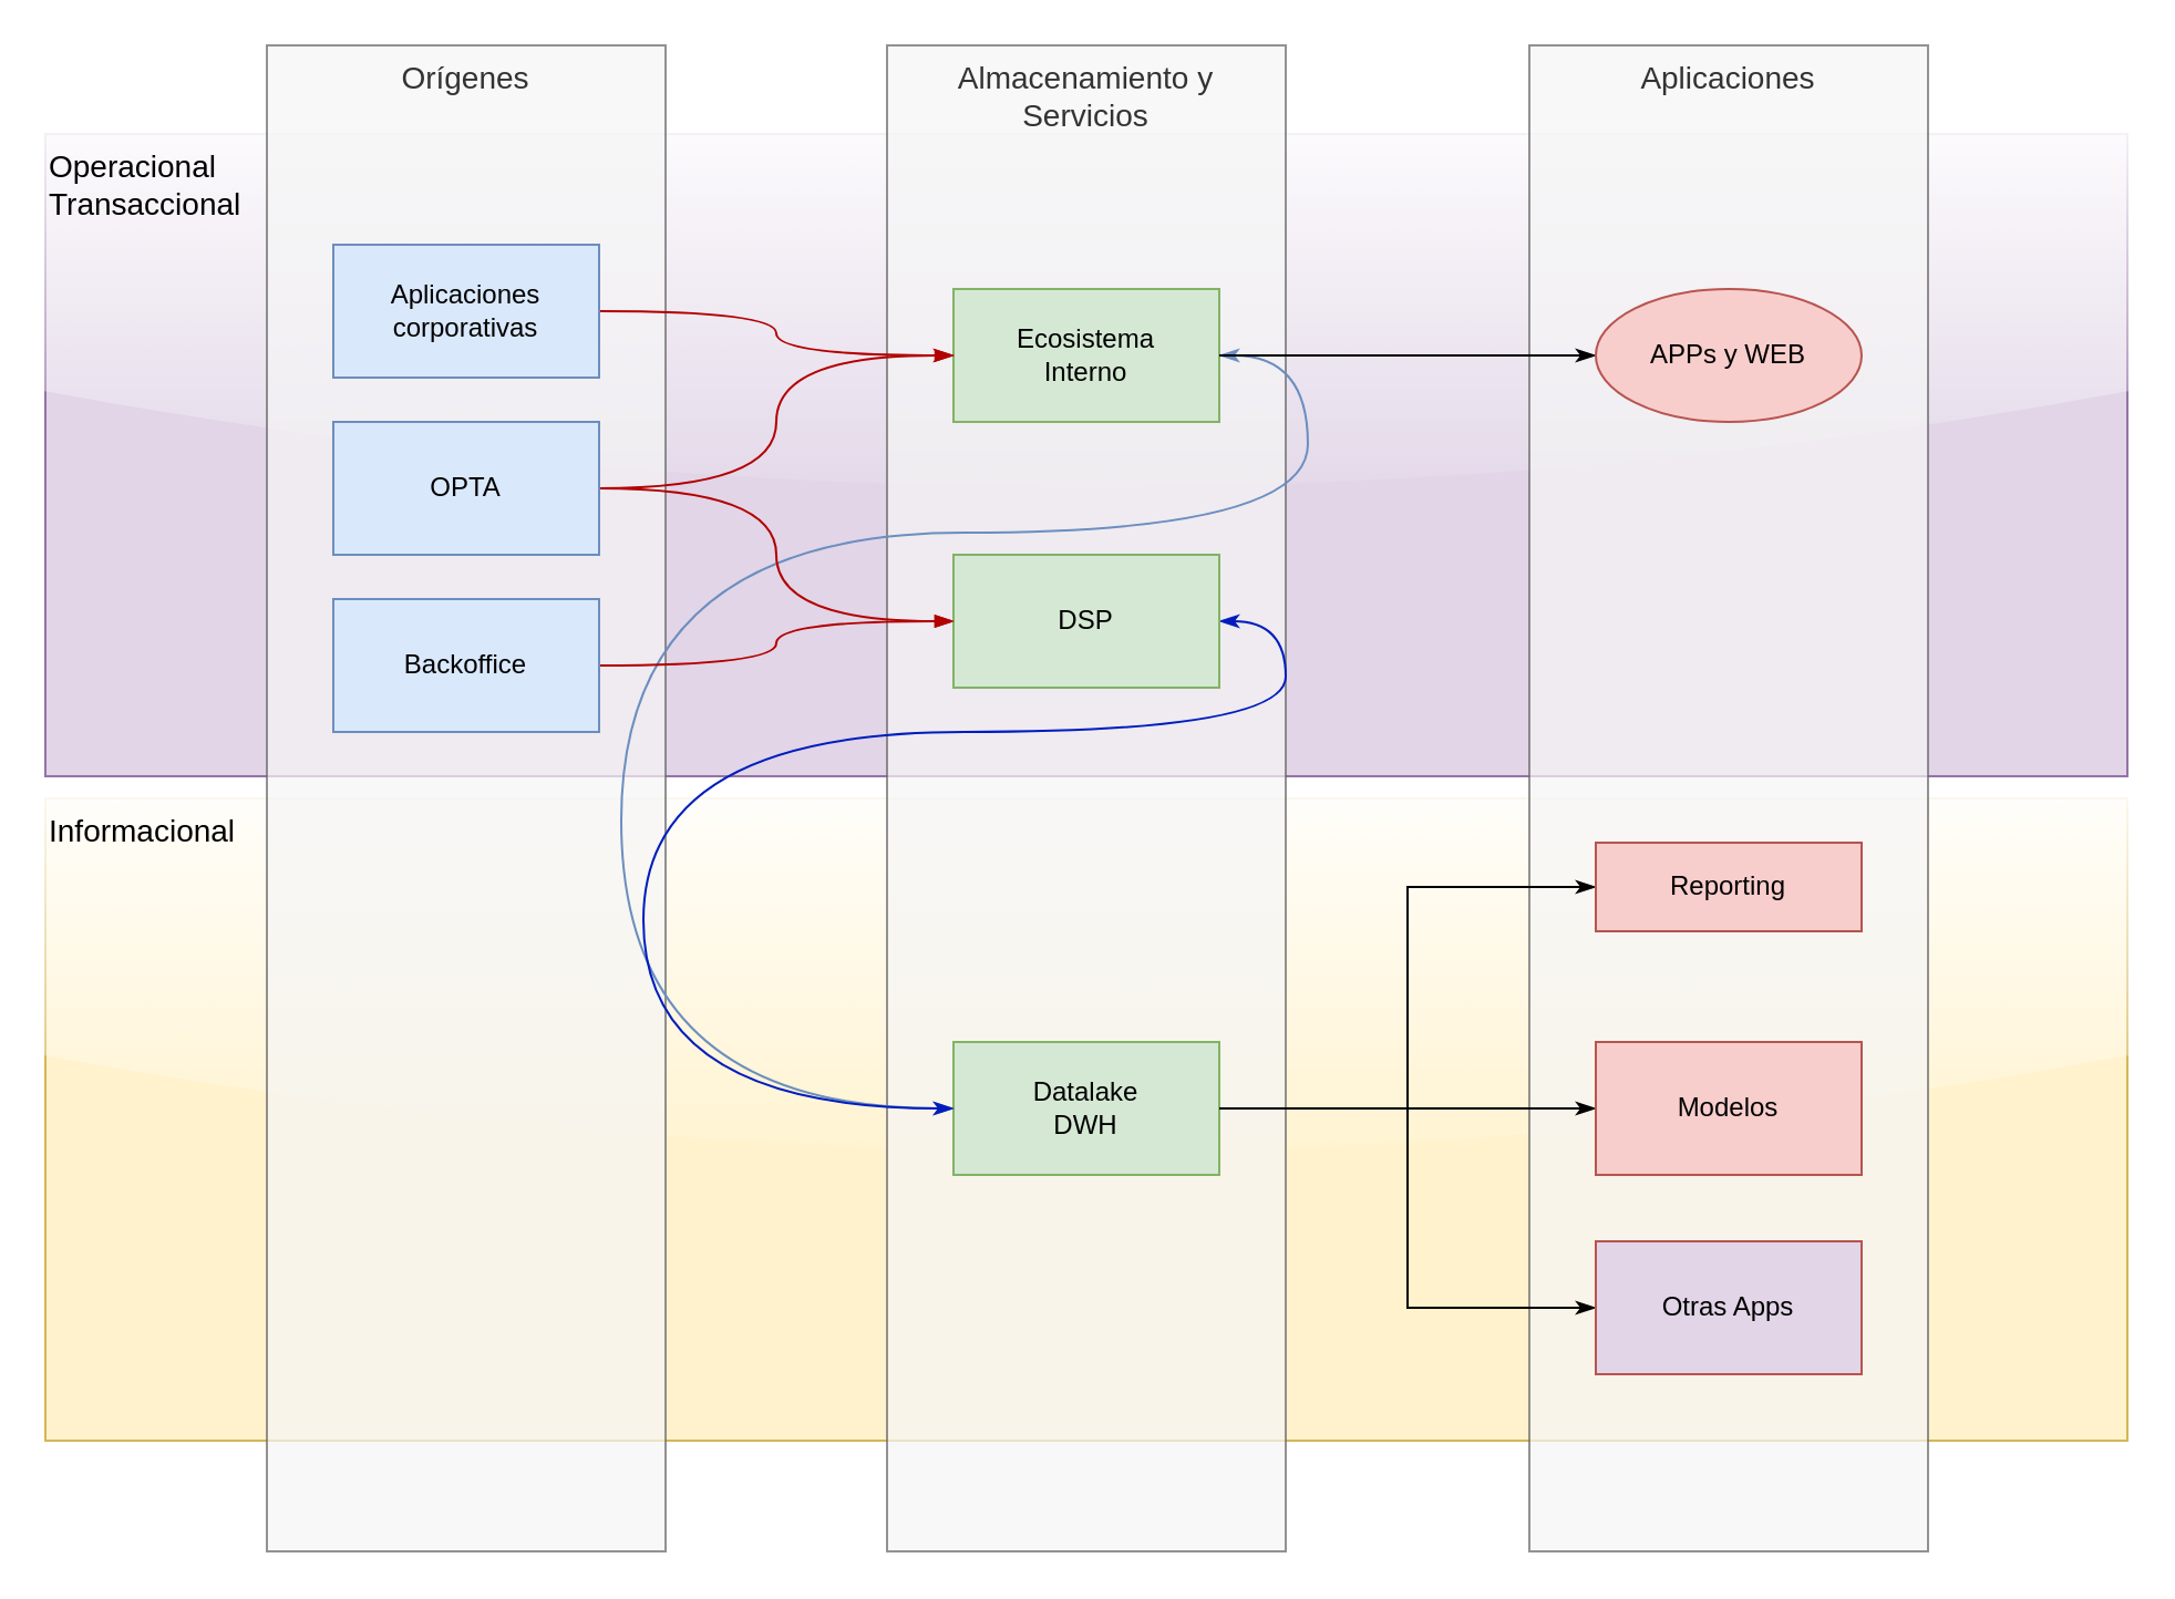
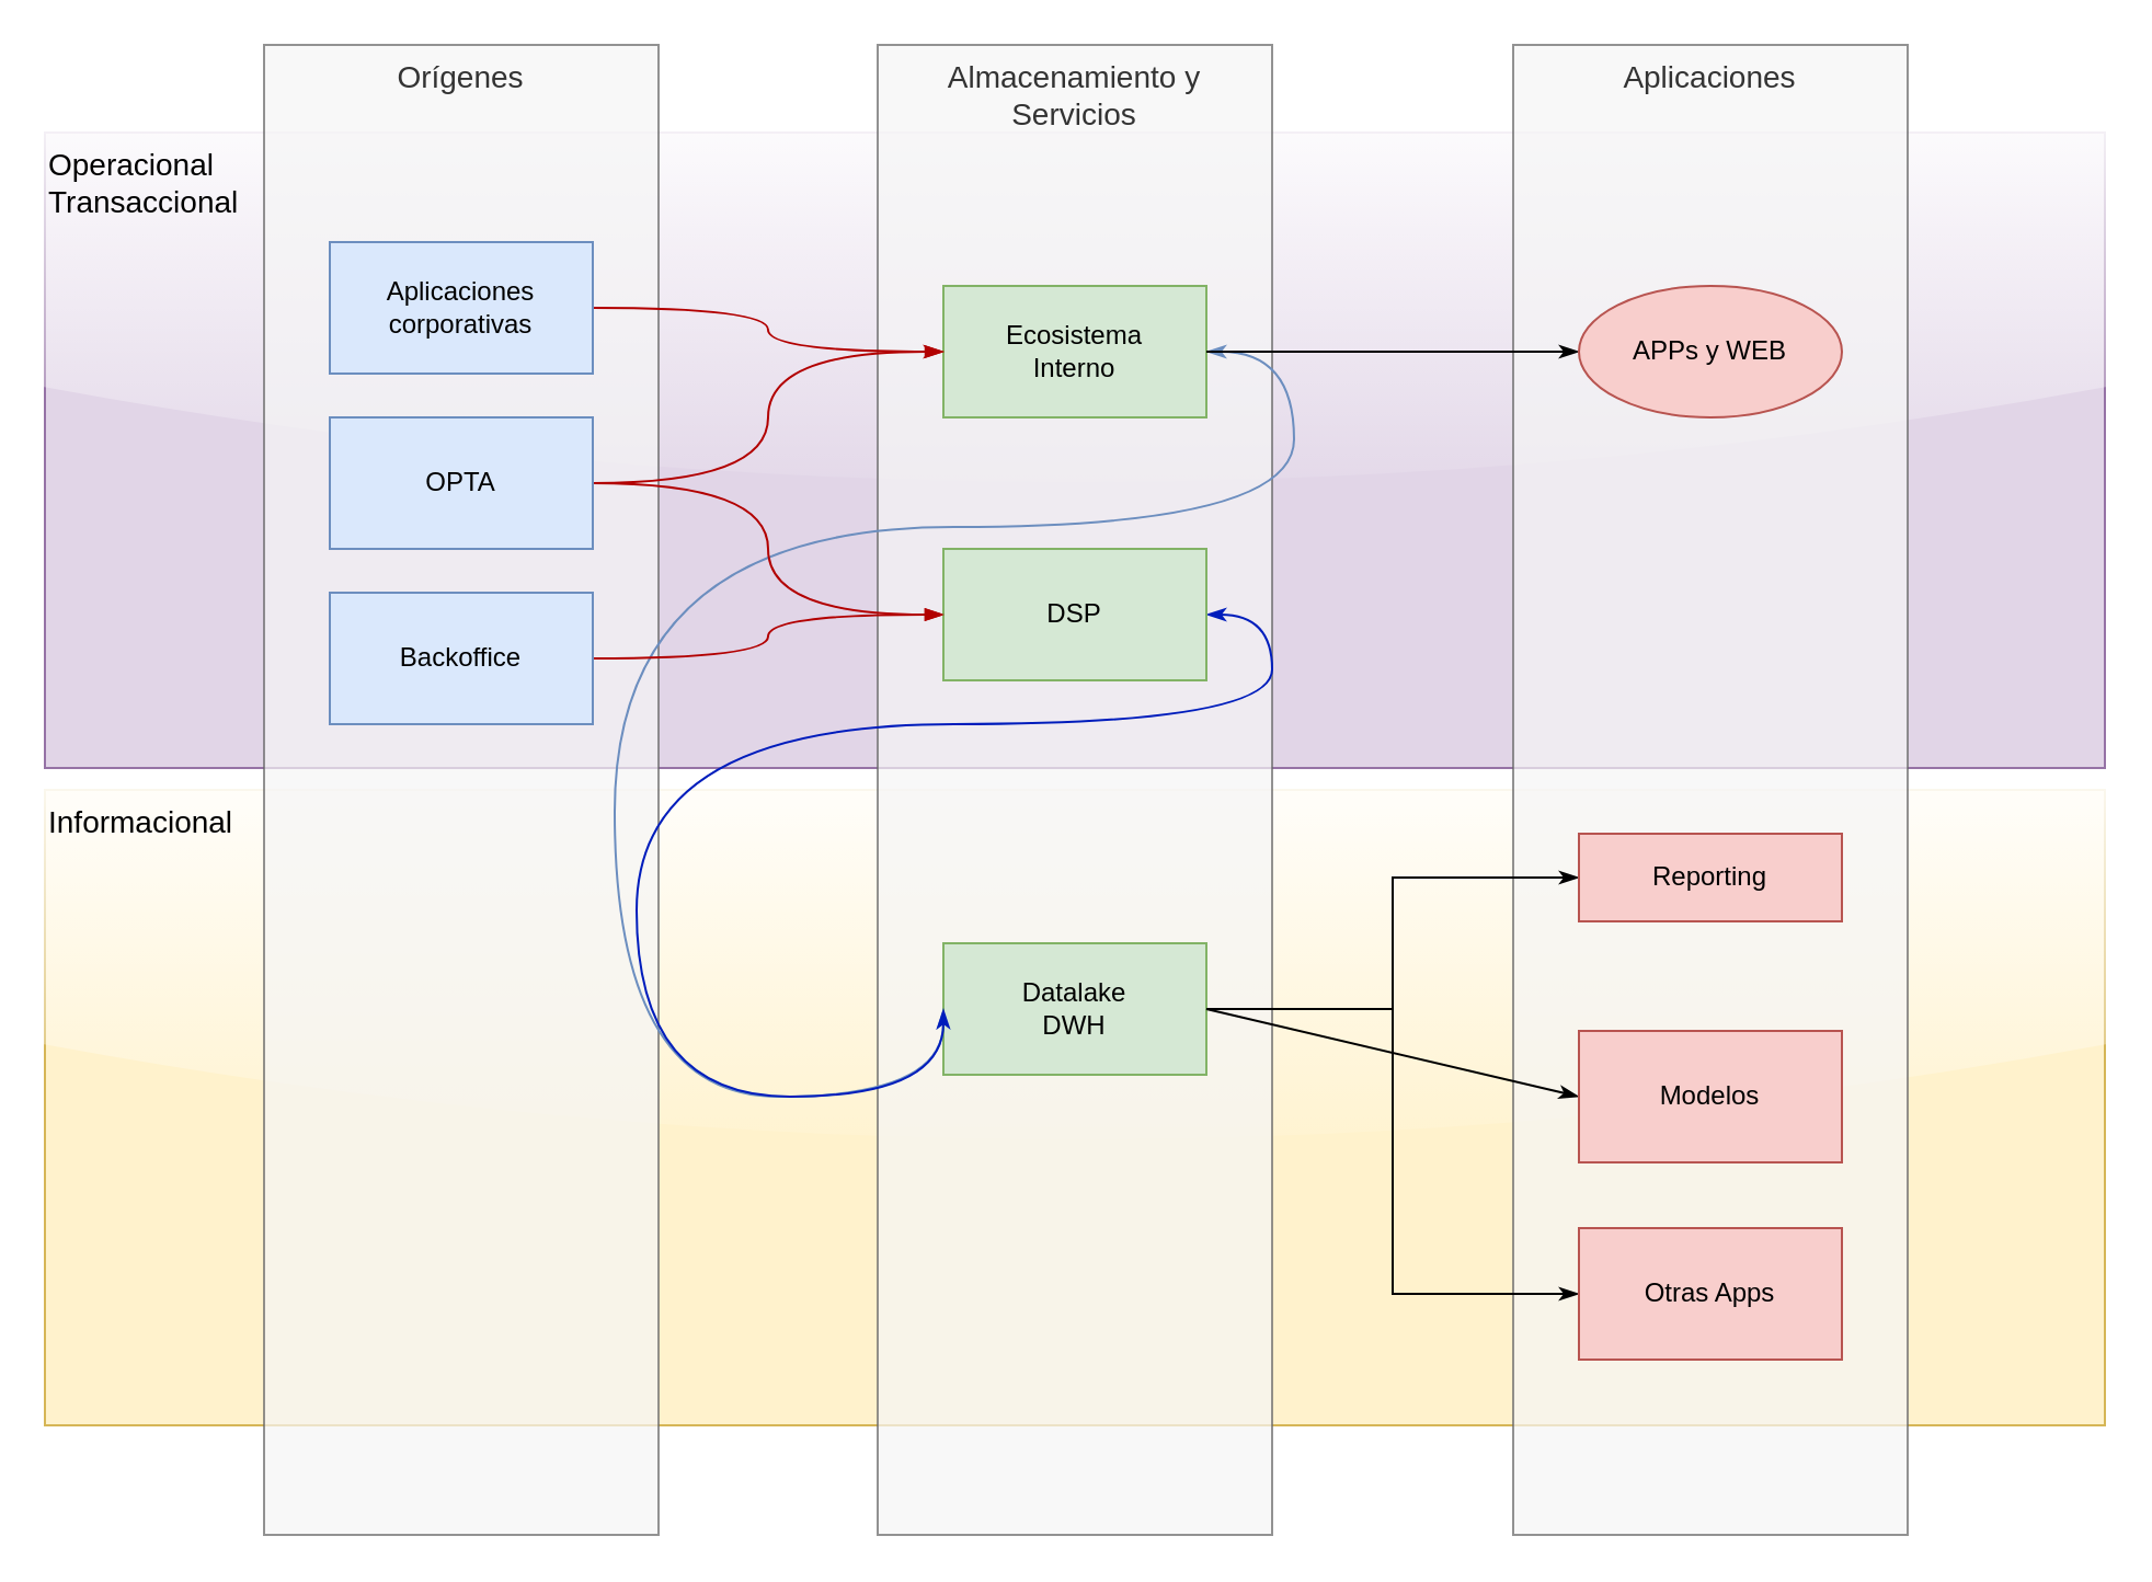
  <mxCell id="0" />
  <mxCell id="1" parent="0" />
  <mxCell id="2" value="Informacional" style="rounded=0;whiteSpace=wrap;html=1;verticalAlign=top;align=left;fillColor=#fff2cc;strokeColor=#d6b656;fontSize=14;glass=1;" vertex="1" parent="1"><mxGeometry x="20" y="360" width="940" height="290" as="geometry" /></mxCell>
  <mxCell id="3" value="Operacional&lt;br style=&quot;font-size: 14px;&quot;&gt;Transaccional" style="rounded=0;whiteSpace=wrap;html=1;verticalAlign=top;align=left;fillColor=#e1d5e7;strokeColor=#9673a6;fontSize=14;glass=1;" vertex="1" parent="1"><mxGeometry x="20" y="60" width="940" height="290" as="geometry" /></mxCell>
  <mxCell id="4" value="Aplicaciones" style="rounded=0;whiteSpace=wrap;html=1;align=center;verticalAlign=top;fillColor=#f5f5f5;strokeColor=#666666;fontColor=#333333;opacity=70;glass=0;fontSize=14;comic=0;shadow=0;" vertex="1" parent="1"><mxGeometry x="690" y="20" width="180" height="680" as="geometry" /></mxCell>
  <mxCell id="5" value="Almacenamiento y&lt;br style=&quot;font-size: 14px&quot;&gt;Servicios&lt;br style=&quot;font-size: 14px&quot;&gt;" style="rounded=0;whiteSpace=wrap;html=1;align=center;verticalAlign=top;fillColor=#f5f5f5;strokeColor=#666666;fontColor=#333333;opacity=70;fontSize=14;glass=0;" vertex="1" parent="1"><mxGeometry x="400" y="20" width="180" height="680" as="geometry" /></mxCell>
  <mxCell id="6" value="Orígenes&lt;br style=&quot;font-size: 14px;&quot;&gt;" style="rounded=0;whiteSpace=wrap;html=1;align=center;verticalAlign=top;fillColor=#f5f5f5;strokeColor=#666666;fontColor=#333333;opacity=70;fontSize=14;glass=0;" vertex="1" parent="1"><mxGeometry x="120" y="20" width="180" height="680" as="geometry" /></mxCell>
  <mxCell id="7" style="edgeStyle=orthogonalEdgeStyle;rounded=0;orthogonalLoop=1;jettySize=auto;html=1;exitX=1;exitY=0.5;exitDx=0;exitDy=0;entryX=0;entryY=0.5;entryDx=0;entryDy=0;curved=1;fillColor=#dae8fc;strokeColor=#6c8ebf;startArrow=classicThin;startFill=1;endArrow=classicThin;endFill=1;" edge="1" parent="1" source="8" target="12"><mxGeometry relative="1" as="geometry"><Array as="points"><mxPoint x="590" y="160" /><mxPoint x="590" y="240" /><mxPoint x="280" y="240" /><mxPoint x="280" y="500" /></Array></mxGeometry></mxCell>
  <mxCell id="8" value="Ecosistema&lt;br&gt;Interno&lt;br&gt;" style="rounded=0;whiteSpace=wrap;html=1;fillColor=#d5e8d4;strokeColor=#82b366;glass=0;" vertex="1" parent="1"><mxGeometry x="430" y="130" width="120" height="60" as="geometry" /></mxCell>
  <mxCell id="9" style="rounded=0;orthogonalLoop=1;jettySize=auto;html=1;exitX=1;exitY=0.5;exitDx=0;exitDy=0;entryX=0;entryY=0.5;entryDx=0;entryDy=0;fillColor=#e51400;strokeColor=#B20000;endArrow=blockThin;endFill=1;edgeStyle=orthogonalEdgeStyle;curved=1;" edge="1" parent="1" source="11" target="8"><mxGeometry relative="1" as="geometry" /></mxCell>
  <mxCell id="10" style="rounded=0;orthogonalLoop=1;jettySize=auto;html=1;exitX=1;exitY=0.5;exitDx=0;exitDy=0;entryX=0;entryY=0.5;entryDx=0;entryDy=0;fillColor=#e51400;strokeColor=#B20000;endArrow=blockThin;endFill=1;edgeStyle=orthogonalEdgeStyle;curved=1;" edge="1" parent="1" source="11" target="14"><mxGeometry relative="1" as="geometry" /></mxCell>
  <mxCell id="11" value="OPTA&lt;br&gt;" style="rounded=0;whiteSpace=wrap;html=1;fillColor=#dae8fc;strokeColor=#6c8ebf;glass=0;" vertex="1" parent="1"><mxGeometry x="150" y="190" width="120" height="60" as="geometry" /></mxCell>
- <mxCell id="12" value="Datalake&lt;br&gt;DWH&lt;br&gt;" style="rounded=0;whiteSpace=wrap;html=1;fillColor=#d5e8d4;strokeColor=#82b366;glass=0;" vertex="1" parent="1"><mxGeometry x="430" y="470" width="120" height="60" as="geometry" /></mxCell>
+ <mxCell id="12" value="Datalake&lt;br&gt;DWH&lt;br&gt;" style="rounded=0;whiteSpace=wrap;html=1;fillColor=#d5e8d4;strokeColor=#82b366;glass=0;" vertex="1" parent="1"><mxGeometry x="430" y="430" width="120" height="60" as="geometry" /></mxCell>
  <mxCell id="13" style="edgeStyle=orthogonalEdgeStyle;curved=1;rounded=0;orthogonalLoop=1;jettySize=auto;html=1;exitX=1;exitY=0.5;exitDx=0;exitDy=0;entryX=0;entryY=0.5;entryDx=0;entryDy=0;fillColor=#0050ef;strokeColor=#001DBC;startArrow=classicThin;startFill=1;endArrow=classicThin;endFill=1;" edge="1" parent="1" source="14" target="12"><mxGeometry relative="1" as="geometry"><Array as="points"><mxPoint x="580" y="280" /><mxPoint x="580" y="330" /><mxPoint x="290" y="330" /><mxPoint x="290" y="500" /></Array></mxGeometry></mxCell>
  <mxCell id="14" value="DSP&lt;br&gt;" style="rounded=0;whiteSpace=wrap;html=1;fillColor=#d5e8d4;strokeColor=#82b366;glass=0;" vertex="1" parent="1"><mxGeometry x="430" y="250" width="120" height="60" as="geometry" /></mxCell>
  <mxCell id="15" style="rounded=0;orthogonalLoop=1;jettySize=auto;html=1;exitX=1;exitY=0.5;exitDx=0;exitDy=0;entryX=0;entryY=0.5;entryDx=0;entryDy=0;fillColor=#e51400;strokeColor=#B20000;endArrow=blockThin;endFill=1;edgeStyle=orthogonalEdgeStyle;curved=1;" edge="1" parent="1" source="16" target="14"><mxGeometry relative="1" as="geometry" /></mxCell>
  <mxCell id="16" value="Backoffice&lt;br&gt;" style="rounded=0;whiteSpace=wrap;html=1;fillColor=#dae8fc;strokeColor=#6c8ebf;glass=0;" vertex="1" parent="1"><mxGeometry x="150" y="270" width="120" height="60" as="geometry" /></mxCell>
  <mxCell id="17" style="rounded=0;orthogonalLoop=1;jettySize=auto;html=1;exitX=1;exitY=0.5;exitDx=0;exitDy=0;entryX=0;entryY=0.5;entryDx=0;entryDy=0;fillColor=#e51400;strokeColor=#B20000;endArrow=classicThin;endFill=1;edgeStyle=orthogonalEdgeStyle;curved=1;" edge="1" parent="1" source="18" target="8"><mxGeometry relative="1" as="geometry" /></mxCell>
  <mxCell id="18" value="Aplicaciones&lt;br&gt;corporativas&lt;br&gt;" style="rounded=0;whiteSpace=wrap;html=1;fillColor=#dae8fc;strokeColor=#6c8ebf;glass=0;perimeterSpacing=0;" vertex="1" parent="1"><mxGeometry x="150" y="110" width="120" height="60" as="geometry" /></mxCell>
  <mxCell id="19" style="edgeStyle=orthogonalEdgeStyle;rounded=0;orthogonalLoop=1;jettySize=auto;html=1;exitX=0;exitY=0.5;exitDx=0;exitDy=0;entryX=1;entryY=0.5;entryDx=0;entryDy=0;strokeColor=#000000;endArrow=none;endFill=0;startArrow=classicThin;startFill=1;" edge="1" parent="1" source="20" target="8"><mxGeometry relative="1" as="geometry"><mxPoint x="600" y="220" as="targetPoint" /></mxGeometry></mxCell>
  <mxCell id="20" value="APPs y WEB&lt;br&gt;" style="ellipse;whiteSpace=wrap;html=1;fillColor=#f8cecc;strokeColor=#b85450;glass=0;" vertex="1" parent="1"><mxGeometry x="720" y="130" width="120" height="60" as="geometry" /></mxCell>
  <mxCell id="21" style="edgeStyle=orthogonalEdgeStyle;rounded=0;orthogonalLoop=1;jettySize=auto;html=1;exitX=0;exitY=0.5;exitDx=0;exitDy=0;entryX=1;entryY=0.5;entryDx=0;entryDy=0;strokeColor=#000000;endArrow=none;endFill=0;startArrow=classicThin;startFill=1;" edge="1" parent="1" source="22" target="12"><mxGeometry relative="1" as="geometry" /></mxCell>
  <mxCell id="22" value="Reporting" style="rounded=0;whiteSpace=wrap;html=1;fillColor=#f8cecc;strokeColor=#b85450;glass=0;" vertex="1" parent="1"><mxGeometry x="720" y="380" width="120" height="40" as="geometry" /></mxCell>
  <mxCell id="23" style="edgeStyle=orthogonalEdgeStyle;rounded=0;orthogonalLoop=1;jettySize=auto;html=1;exitX=0;exitY=0.5;exitDx=0;exitDy=0;entryX=1;entryY=0.5;entryDx=0;entryDy=0;strokeColor=#000000;endArrow=none;endFill=0;startArrow=classicThin;startFill=1;" edge="1" parent="1" source="24" target="12"><mxGeometry relative="1" as="geometry" /></mxCell>
- <mxCell id="24" value="Otras Apps&lt;br&gt;" style="rounded=0;whiteSpace=wrap;html=1;fillColor=#e1d5e7;strokeColor=#b85450;glass=0;" vertex="1" parent="1"><mxGeometry x="720" y="560" width="120" height="60" as="geometry" /></mxCell>
+ <mxCell id="24" value="Otras Apps&lt;br&gt;" style="rounded=0;whiteSpace=wrap;html=1;fillColor=#f8cecc;strokeColor=#b85450;glass=0;" vertex="1" parent="1"><mxGeometry x="720" y="560" width="120" height="60" as="geometry" /></mxCell>
  <mxCell id="25" style="rounded=0;orthogonalLoop=1;jettySize=auto;html=1;exitX=0;exitY=0.5;exitDx=0;exitDy=0;entryX=1;entryY=0.5;entryDx=0;entryDy=0;endArrow=none;endFill=0;startArrow=classicThin;startFill=1;" edge="1" parent="1" source="26" target="12"><mxGeometry relative="1" as="geometry" /></mxCell>
  <mxCell id="26" value="Modelos" style="rounded=0;whiteSpace=wrap;html=1;fillColor=#f8cecc;strokeColor=#b85450;glass=0;" vertex="1" parent="1"><mxGeometry x="720" y="470" width="120" height="60" as="geometry" /></mxCell>
